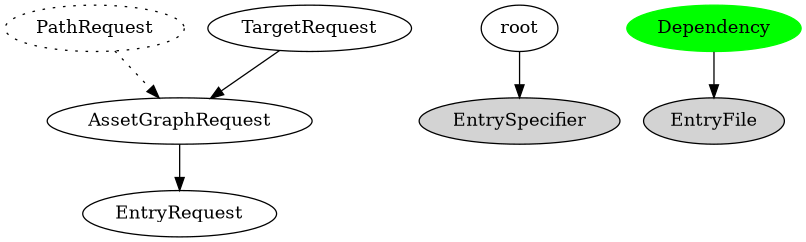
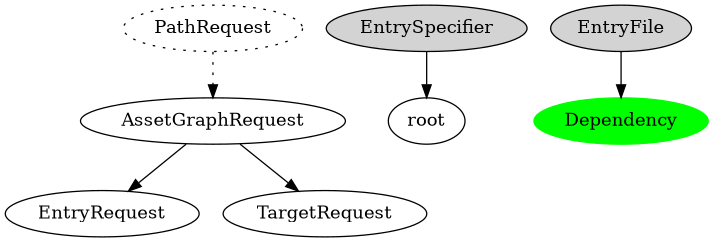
  digraph {
    PathRequest [style=dotted]
    AssetGraphRequest
    EntryRequest
    TargetRequest
    EntrySpecifier [style=filled]
    EntryFile [style=filled]
    Dependency [color=green style=filled]
    root
    subgraph sub_1 {
      PathRequest
      AssetGraphRequest
      EntryRequest
      TargetRequest
    }
    subgraph sub_2 {
      EntrySpecifier
      EntryFile
      Dependency
      root
    }
    PathRequest -> AssetGraphRequest [style=dotted]
    AssetGraphRequest -> EntryRequest
-   TargetRequest -> AssetGraphRequest
-   Dependency -> EntryFile
-   root -> EntrySpecifier
+   AssetGraphRequest -> TargetRequest
+   EntryFile -> Dependency
+   EntrySpecifier -> root
  }
